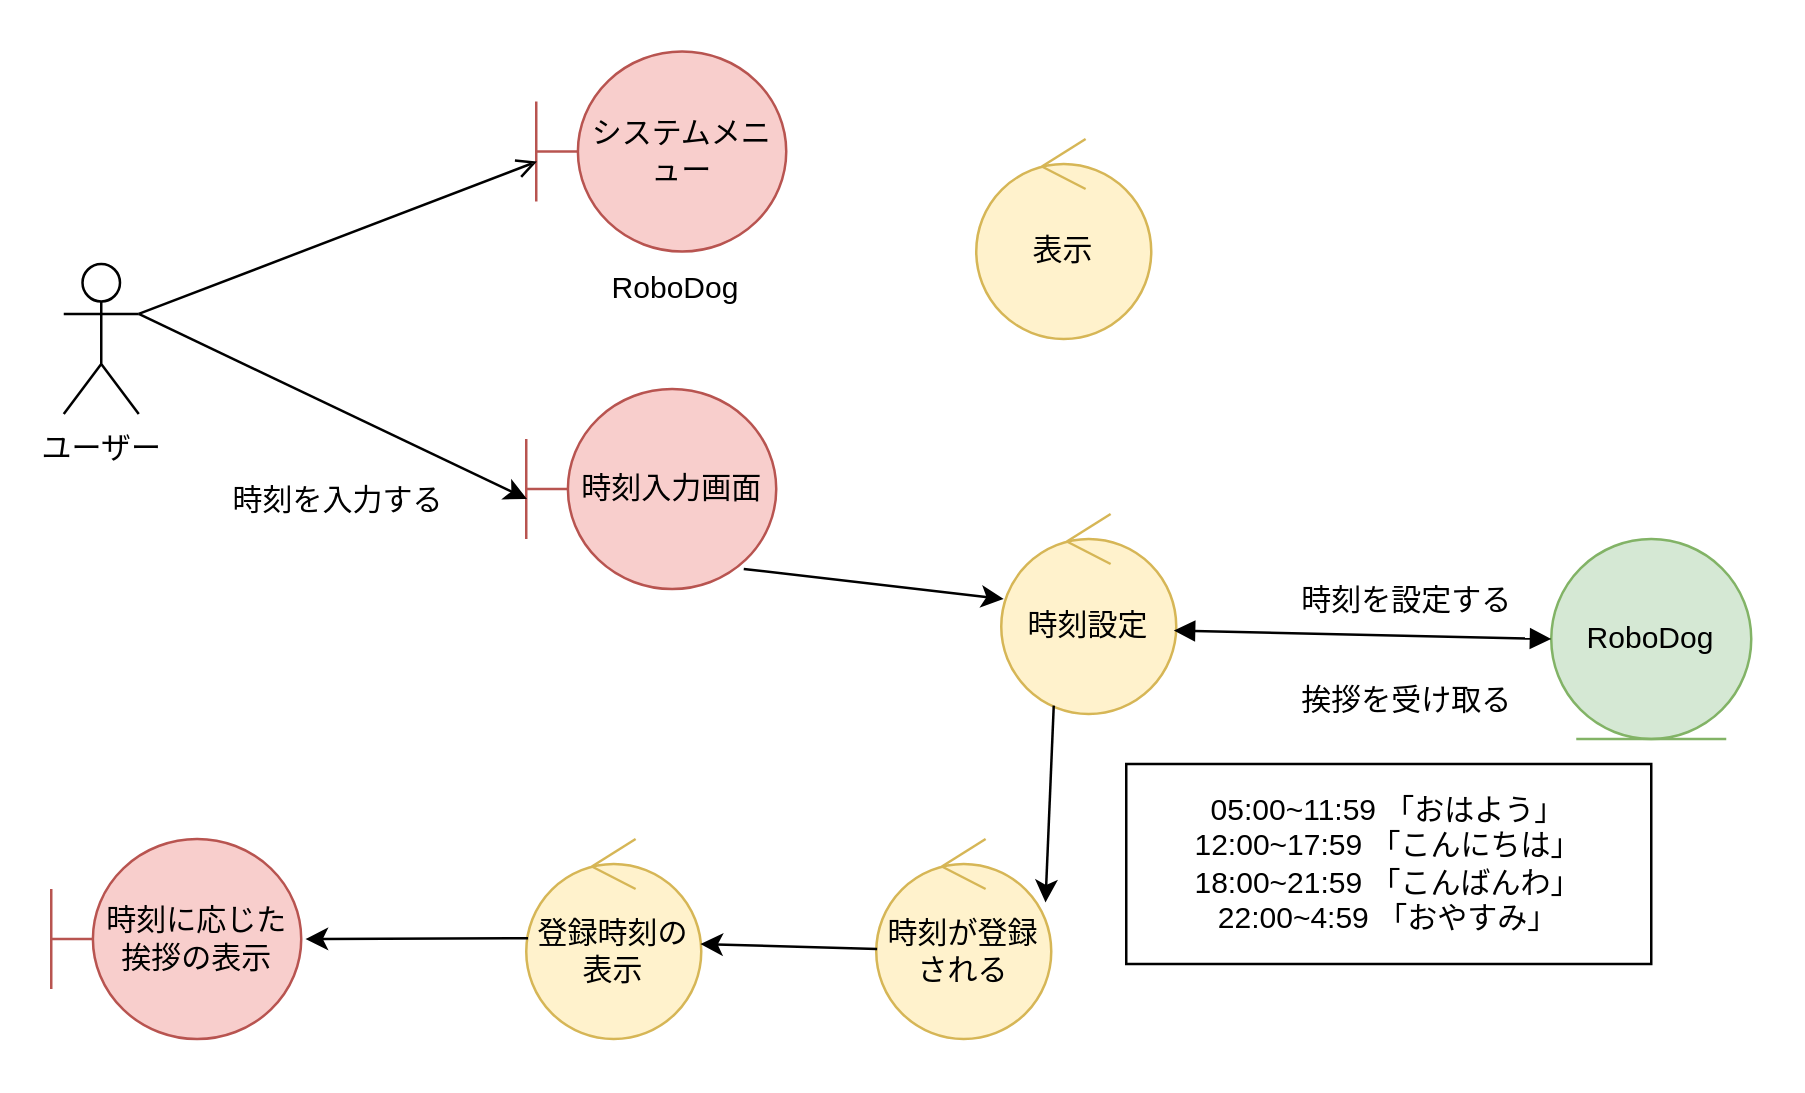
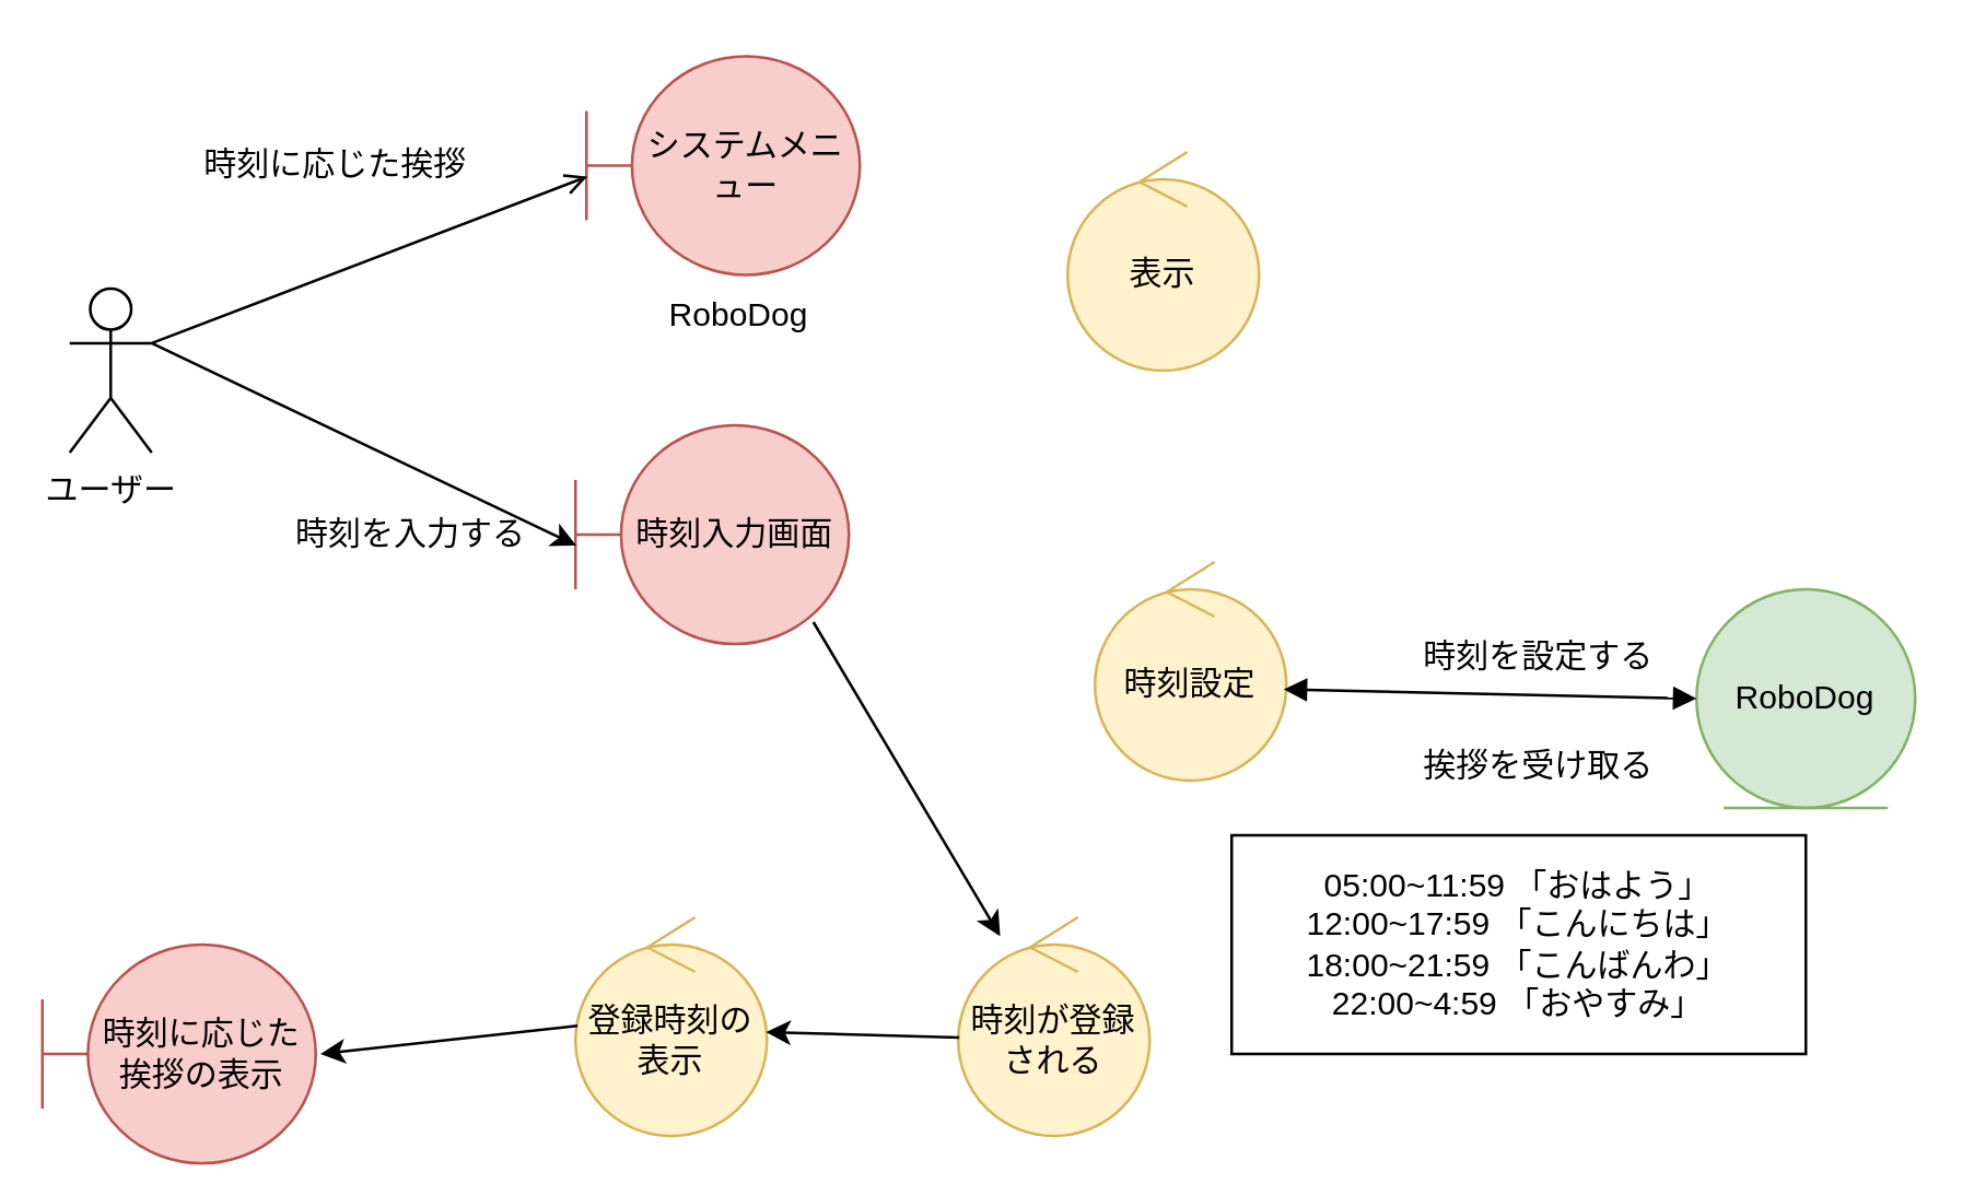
  <mxCell id="0" />
  <mxCell id="1" parent="0" />
- <mxCell id="2" value="時刻を入力する" style="text;html=1;align=center;verticalAlign=middle;whiteSpace=wrap;rounded=0;" parent="1" vertex="1"><mxGeometry x="90" y="185" width="90" height="30" as="geometry" /></mxCell>
+ <mxCell id="2" value="時刻を入力する" style="text;html=1;align=center;verticalAlign=middle;whiteSpace=wrap;rounded=0;" parent="1" vertex="1"><mxGeometry x="105" y="180" width="90" height="30" as="geometry" /></mxCell>
  <mxCell id="3" value="時刻入力画面" style="shape=umlBoundary;whiteSpace=wrap;html=1;fillColor=#f8cecc;strokeColor=#b85450;" parent="1" vertex="1"><mxGeometry x="210" y="155" width="100" height="80" as="geometry" /></mxCell>
  <mxCell id="4" value="ユーザー" style="shape=umlActor;verticalLabelPosition=bottom;verticalAlign=top;html=1;" parent="1" vertex="1"><mxGeometry x="25" y="105" width="30" height="60" as="geometry" /></mxCell>
  <mxCell id="5" value="" style="endArrow=classic;html=1;rounded=0;exitX=1;exitY=0.333;exitDx=0;exitDy=0;exitPerimeter=0;entryX=0.003;entryY=0.55;entryDx=0;entryDy=0;entryPerimeter=0;" parent="1" source="4" target="3" edge="1"><mxGeometry width="50" height="50" relative="1" as="geometry"><mxPoint x="290" y="275" as="sourcePoint" /><mxPoint x="170" y="195" as="targetPoint" /></mxGeometry></mxCell>
  <mxCell id="6" value="時刻が登録される" style="ellipse;shape=umlControl;whiteSpace=wrap;html=1;fillColor=#fff2cc;strokeColor=#d6b656;" parent="1" vertex="1"><mxGeometry x="350" y="335" width="70" height="80" as="geometry" /></mxCell>
  <mxCell id="7" value="" style="ellipse;shape=umlEntity;whiteSpace=wrap;html=1;fillColor=#d5e8d4;strokeColor=#82b366;" parent="1" vertex="1"><mxGeometry x="620" y="215" width="80" height="80" as="geometry" /></mxCell>
  <mxCell id="8" value="登録時刻の表示" style="ellipse;shape=umlControl;whiteSpace=wrap;html=1;fillColor=#fff2cc;strokeColor=#d6b656;" parent="1" vertex="1"><mxGeometry x="210" y="335" width="70" height="80" as="geometry" /></mxCell>
  <mxCell id="9" value="05:00~11:59 「おはよう」&lt;div&gt;12:00~17:59 「こんにちは」&lt;/div&gt;&lt;div&gt;18:00~21:59 「こんばんわ」&lt;/div&gt;&lt;div&gt;22:00~4:59 「おやすみ」&lt;/div&gt;" style="rounded=0;whiteSpace=wrap;html=1;" parent="1" vertex="1"><mxGeometry x="450" y="305" width="210" height="80" as="geometry" /></mxCell>
  <mxCell id="10" value="時刻設定" style="ellipse;shape=umlControl;whiteSpace=wrap;html=1;fillColor=#fff2cc;strokeColor=#d6b656;" parent="1" vertex="1"><mxGeometry x="400" y="205" width="70" height="80" as="geometry" /></mxCell>
- <mxCell id="11" value="時刻に応じた挨拶の表示" style="shape=umlBoundary;whiteSpace=wrap;html=1;fillColor=#f8cecc;strokeColor=#b85450;" parent="1" vertex="1"><mxGeometry x="20" y="335" width="100" height="80" as="geometry" /></mxCell>
- <mxCell id="12" value="" style="endArrow=classic;html=1;rounded=0;exitX=0.87;exitY=0.9;exitDx=0;exitDy=0;exitPerimeter=0;entryX=0.014;entryY=0.425;entryDx=0;entryDy=0;entryPerimeter=0;" parent="1" source="3" target="10" edge="1"><mxGeometry width="50" height="50" relative="1" as="geometry"><mxPoint x="130" y="301" as="sourcePoint" /><mxPoint x="280" y="275" as="targetPoint" /></mxGeometry></mxCell>
+ <mxCell id="11" value="時刻に応じた挨拶の表示" style="shape=umlBoundary;whiteSpace=wrap;html=1;fillColor=#f8cecc;strokeColor=#b85450;" parent="1" vertex="1"><mxGeometry x="15" y="345" width="100" height="80" as="geometry" /></mxCell>
+ <mxCell id="12" value="" style="endArrow=classic;html=1;rounded=0;exitX=0.87;exitY=0.9;exitDx=0;exitDy=0;exitPerimeter=0;" parent="1" source="3" target="6" edge="1"><mxGeometry width="50" height="50" relative="1" as="geometry"><mxPoint x="130" y="301" as="sourcePoint" /><mxPoint x="280" y="275" as="targetPoint" /></mxGeometry></mxCell>
  <mxCell id="13" value="" style="endArrow=block;startArrow=block;endFill=1;startFill=1;html=1;rounded=0;entryX=0;entryY=0.5;entryDx=0;entryDy=0;exitX=0.986;exitY=0.583;exitDx=0;exitDy=0;exitPerimeter=0;" parent="1" source="10" target="7" edge="1"><mxGeometry width="160" relative="1" as="geometry"><mxPoint x="230" y="305" as="sourcePoint" /><mxPoint x="390" y="305" as="targetPoint" /></mxGeometry></mxCell>
- <mxCell id="14" value="" style="endArrow=classic;html=1;rounded=0;exitX=0.3;exitY=0.958;exitDx=0;exitDy=0;exitPerimeter=0;entryX=0.967;entryY=0.317;entryDx=0;entryDy=0;entryPerimeter=0;" parent="1" source="10" target="6" edge="1"><mxGeometry width="50" height="50" relative="1" as="geometry"><mxPoint x="266.02" y="293" as="sourcePoint" /><mxPoint x="360.02" y="365" as="targetPoint" /></mxGeometry></mxCell>
  <mxCell id="15" value="" style="endArrow=classic;html=1;rounded=0;exitX=0.005;exitY=0.55;exitDx=0;exitDy=0;exitPerimeter=0;entryX=0.995;entryY=0.525;entryDx=0;entryDy=0;entryPerimeter=0;" parent="1" source="6" target="8" edge="1"><mxGeometry width="50" height="50" relative="1" as="geometry"><mxPoint x="233.31" y="385.36" as="sourcePoint" /><mxPoint x="180.31" y="453.36" as="targetPoint" /></mxGeometry></mxCell>
  <mxCell id="16" value="" style="endArrow=classic;html=1;rounded=0;exitX=0.01;exitY=0.496;exitDx=0;exitDy=0;exitPerimeter=0;entryX=1.017;entryY=0.5;entryDx=0;entryDy=0;entryPerimeter=0;" parent="1" source="8" target="11" edge="1"><mxGeometry width="50" height="50" relative="1" as="geometry"><mxPoint x="163.17" y="515.36" as="sourcePoint" /><mxPoint x="107.17" y="613.36" as="targetPoint" /></mxGeometry></mxCell>
  <mxCell id="17" value="システムメニュー" style="shape=umlBoundary;whiteSpace=wrap;html=1;fillColor=#f8cecc;strokeColor=#b85450;" parent="1" vertex="1"><mxGeometry x="214" y="20" width="100" height="80" as="geometry" /></mxCell>
  <mxCell id="18" value="" style="endArrow=open;html=1;rounded=0;exitX=1;exitY=0.333;exitDx=0;exitDy=0;exitPerimeter=0;entryX=0.003;entryY=0.55;entryDx=0;entryDy=0;entryPerimeter=0;" parent="1" source="4" target="17" edge="1"><mxGeometry width="50" height="50" relative="1" as="geometry"><mxPoint x="59" y="-25" as="sourcePoint" /><mxPoint x="174" y="45" as="targetPoint" /></mxGeometry></mxCell>
  <mxCell id="19" value="表示" style="ellipse;shape=umlControl;whiteSpace=wrap;html=1;fillColor=#fff2cc;strokeColor=#d6b656;" parent="1" vertex="1"><mxGeometry x="390" y="55" width="70" height="80" as="geometry" /></mxCell>
  <mxCell id="20" value="時刻を設定する" style="text;html=1;align=center;verticalAlign=middle;whiteSpace=wrap;rounded=0;" parent="1" vertex="1"><mxGeometry x="500" y="225" width="125" height="30" as="geometry" /></mxCell>
  <mxCell id="21" value="挨拶を受け取る" style="text;html=1;align=center;verticalAlign=middle;whiteSpace=wrap;rounded=0;" parent="1" vertex="1"><mxGeometry x="500" y="265" width="125" height="30" as="geometry" /></mxCell>
+ <mxCell id="22" value="時刻に応じた挨拶" style="text;html=1;align=center;verticalAlign=middle;whiteSpace=wrap;rounded=0;" parent="1" vertex="1"><mxGeometry x="65" y="45" width="115" height="30" as="geometry" /></mxCell>
  <mxCell id="23" value="RoboDog" style="text;html=1;align=center;verticalAlign=middle;whiteSpace=wrap;rounded=0;" vertex="1" parent="1"><mxGeometry x="630" y="240" width="60" height="30" as="geometry" /></mxCell>
  <mxCell id="24" value="RoboDog" style="text;html=1;align=center;verticalAlign=middle;whiteSpace=wrap;rounded=0;" vertex="1" parent="1"><mxGeometry x="240" y="100" width="60" height="30" as="geometry" /></mxCell>
